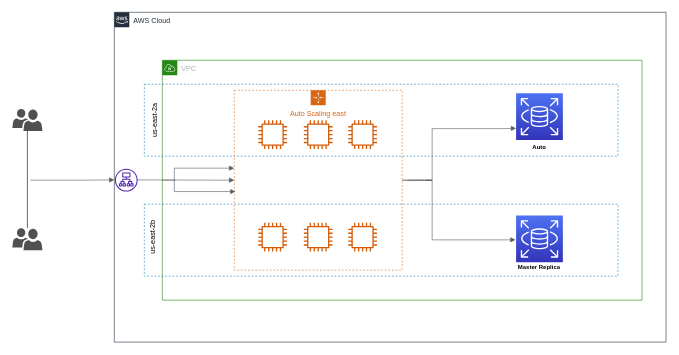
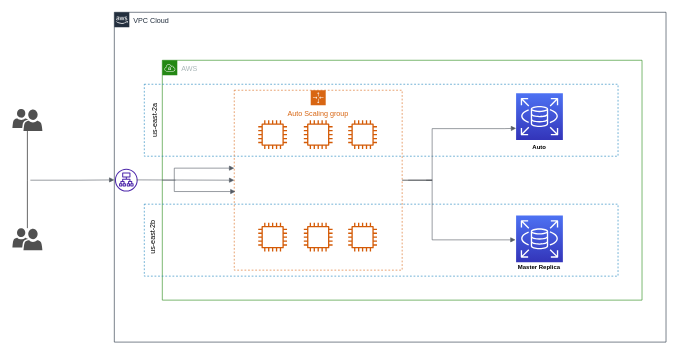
  <mxCell id="0" />
  <mxCell id="1" parent="0" />
- <mxCell id="2" value="AWS Cloud" style="points=[[0,0],[0.25,0],[0.5,0],[0.75,0],[1,0],[1,0.25],[1,0.5],[1,0.75],[1,1],[0.75,1],[0.5,1],[0.25,1],[0,1],[0,0.75],[0,0.5],[0,0.25]];outlineConnect=0;gradientColor=none;html=1;whiteSpace=wrap;fontSize=12;fontStyle=0;container=1;pointerEvents=0;collapsible=0;recursiveResize=0;shape=mxgraph.aws4.group;grIcon=mxgraph.aws4.group_aws_cloud_alt;strokeColor=#232F3E;fillColor=none;verticalAlign=top;align=left;spacingLeft=30;fontColor=#232F3E;dashed=0;" parent="1" vertex="1"><mxGeometry x="190" y="20" width="920" height="550" as="geometry" /></mxCell>
+ <mxCell id="2" value="VPC Cloud" style="points=[[0,0],[0.25,0],[0.5,0],[0.75,0],[1,0],[1,0.25],[1,0.5],[1,0.75],[1,1],[0.75,1],[0.5,1],[0.25,1],[0,1],[0,0.75],[0,0.5],[0,0.25]];outlineConnect=0;gradientColor=none;html=1;whiteSpace=wrap;fontSize=12;fontStyle=0;container=1;pointerEvents=0;collapsible=0;recursiveResize=0;shape=mxgraph.aws4.group;grIcon=mxgraph.aws4.group_aws_cloud_alt;strokeColor=#232F3E;fillColor=none;verticalAlign=top;align=left;spacingLeft=30;fontColor=#232F3E;dashed=0;" parent="1" vertex="1"><mxGeometry x="190" y="20" width="920" height="550" as="geometry" /></mxCell>
  <mxCell id="3" value="" style="sketch=0;outlineConnect=0;fontColor=#232F3E;gradientColor=none;fillColor=#4D27AA;strokeColor=none;dashed=0;verticalLabelPosition=bottom;verticalAlign=top;align=center;html=1;fontSize=12;fontStyle=0;aspect=fixed;pointerEvents=1;shape=mxgraph.aws4.application_load_balancer;" parent="2" vertex="1"><mxGeometry x="1" y="261" width="38" height="38" as="geometry" /></mxCell>
- <mxCell id="4" value="VPC" style="points=[[0,0],[0.25,0],[0.5,0],[0.75,0],[1,0],[1,0.25],[1,0.5],[1,0.75],[1,1],[0.75,1],[0.5,1],[0.25,1],[0,1],[0,0.75],[0,0.5],[0,0.25]];outlineConnect=0;gradientColor=none;html=1;whiteSpace=wrap;fontSize=12;fontStyle=0;container=1;pointerEvents=0;collapsible=0;recursiveResize=0;shape=mxgraph.aws4.group;grIcon=mxgraph.aws4.group_vpc;strokeColor=#248814;fillColor=none;verticalAlign=top;align=left;spacingLeft=30;fontColor=#AAB7B8;dashed=0;" parent="1" vertex="1"><mxGeometry y="100" width="800" height="400" as="geometry" x="270" /></mxCell>
+ <mxCell id="4" value="AWS" style="points=[[0,0],[0.25,0],[0.5,0],[0.75,0],[1,0],[1,0.25],[1,0.5],[1,0.75],[1,1],[0.75,1],[0.5,1],[0.25,1],[0,1],[0,0.75],[0,0.5],[0,0.25]];outlineConnect=0;gradientColor=none;html=1;whiteSpace=wrap;fontSize=12;fontStyle=0;container=1;pointerEvents=0;collapsible=0;recursiveResize=0;shape=mxgraph.aws4.group;grIcon=mxgraph.aws4.group_vpc;strokeColor=#248814;fillColor=none;verticalAlign=top;align=left;spacingLeft=30;fontColor=#AAB7B8;dashed=0;" parent="1" vertex="1"><mxGeometry y="100" width="800" height="400" as="geometry" x="270" /></mxCell>
  <mxCell id="5" value="" style="fillColor=none;strokeColor=#147EBA;dashed=1;verticalAlign=top;fontStyle=0;fontColor=#147EBA;" parent="4" vertex="1"><mxGeometry x="-30" y="40" width="790" height="120" as="geometry" /></mxCell>
  <mxCell id="6" value="" style="fillColor=none;strokeColor=#147EBA;dashed=1;verticalAlign=top;fontStyle=0;fontColor=#147EBA;" parent="4" vertex="1"><mxGeometry x="-30" y="240" width="790" height="120" as="geometry" /></mxCell>
  <mxCell id="7" value="us-east-2a" style="text;html=1;strokeColor=none;fillColor=none;align=center;verticalAlign=middle;whiteSpace=wrap;rounded=0;rotation=-90;" parent="4" vertex="1"><mxGeometry x="-43" y="85" width="60" height="30" as="geometry" /></mxCell>
  <mxCell id="8" value="us-east-2b" style="text;html=1;strokeColor=none;fillColor=none;align=center;verticalAlign=middle;whiteSpace=wrap;rounded=0;rotation=-90;" parent="4" vertex="1"><mxGeometry x="-46" y="280" width="60" height="30" as="geometry" /></mxCell>
- <mxCell id="9" value="Auto Scaling east" style="points=[[0,0],[0.25,0],[0.5,0],[0.75,0],[1,0],[1,0.25],[1,0.5],[1,0.75],[1,1],[0.75,1],[0.5,1],[0.25,1],[0,1],[0,0.75],[0,0.5],[0,0.25]];outlineConnect=0;gradientColor=none;html=1;whiteSpace=wrap;fontSize=12;fontStyle=0;container=1;pointerEvents=0;collapsible=0;recursiveResize=0;shape=mxgraph.aws4.groupCenter;grIcon=mxgraph.aws4.group_auto_scaling_group;grStroke=1;strokeColor=#D86613;fillColor=none;verticalAlign=top;align=center;fontColor=#D86613;dashed=1;spacingTop=25;" parent="4" vertex="1"><mxGeometry x="120" y="50" width="280" height="300" as="geometry" /></mxCell>
+ <mxCell id="9" value="Auto Scaling group" style="points=[[0,0],[0.25,0],[0.5,0],[0.75,0],[1,0],[1,0.25],[1,0.5],[1,0.75],[1,1],[0.75,1],[0.5,1],[0.25,1],[0,1],[0,0.75],[0,0.5],[0,0.25]];outlineConnect=0;gradientColor=none;html=1;whiteSpace=wrap;fontSize=12;fontStyle=0;container=1;pointerEvents=0;collapsible=0;recursiveResize=0;shape=mxgraph.aws4.groupCenter;grIcon=mxgraph.aws4.group_auto_scaling_group;grStroke=1;strokeColor=#D86613;fillColor=none;verticalAlign=top;align=center;fontColor=#D86613;dashed=1;spacingTop=25;" parent="4" vertex="1"><mxGeometry x="120" y="50" width="280" height="300" as="geometry" /></mxCell>
  <mxCell id="10" value="" style="sketch=0;outlineConnect=0;fontColor=#232F3E;gradientColor=none;fillColor=#D45B07;strokeColor=none;dashed=0;verticalLabelPosition=bottom;verticalAlign=top;align=center;html=1;fontSize=12;fontStyle=0;aspect=fixed;pointerEvents=1;shape=mxgraph.aws4.instance2;" parent="9" vertex="1"><mxGeometry x="116" y="50" width="48" height="48" as="geometry" /></mxCell>
  <mxCell id="11" value="" style="sketch=0;outlineConnect=0;fontColor=#232F3E;gradientColor=none;fillColor=#D45B07;strokeColor=none;dashed=0;verticalLabelPosition=bottom;verticalAlign=top;align=center;html=1;fontSize=12;fontStyle=0;aspect=fixed;pointerEvents=1;shape=mxgraph.aws4.instance2;" parent="9" vertex="1"><mxGeometry x="40" y="221" width="48" height="48" as="geometry" /></mxCell>
  <mxCell id="12" value="" style="sketch=0;outlineConnect=0;fontColor=#232F3E;gradientColor=none;fillColor=#D45B07;strokeColor=none;dashed=0;verticalLabelPosition=bottom;verticalAlign=top;align=center;html=1;fontSize=12;fontStyle=0;aspect=fixed;pointerEvents=1;shape=mxgraph.aws4.instance2;" parent="9" vertex="1"><mxGeometry x="116" y="221" width="48" height="48" as="geometry" /></mxCell>
  <mxCell id="13" value="" style="sketch=0;outlineConnect=0;fontColor=#232F3E;gradientColor=none;fillColor=#D45B07;strokeColor=none;dashed=0;verticalLabelPosition=bottom;verticalAlign=top;align=center;html=1;fontSize=12;fontStyle=0;aspect=fixed;pointerEvents=1;shape=mxgraph.aws4.instance2;" parent="9" vertex="1"><mxGeometry x="190" y="221" width="48" height="48" as="geometry" /></mxCell>
  <mxCell id="14" value="" style="sketch=0;outlineConnect=0;fontColor=#232F3E;gradientColor=none;fillColor=#D45B07;strokeColor=none;dashed=0;verticalLabelPosition=bottom;verticalAlign=top;align=center;html=1;fontSize=12;fontStyle=0;aspect=fixed;pointerEvents=1;shape=mxgraph.aws4.instance2;" parent="4" vertex="1"><mxGeometry x="160" y="100" width="48" height="48" as="geometry" /></mxCell>
  <mxCell id="15" value="" style="sketch=0;outlineConnect=0;fontColor=#232F3E;gradientColor=none;fillColor=#D45B07;strokeColor=none;dashed=0;verticalLabelPosition=bottom;verticalAlign=top;align=center;html=1;fontSize=12;fontStyle=0;aspect=fixed;pointerEvents=1;shape=mxgraph.aws4.instance2;" parent="4" vertex="1"><mxGeometry x="310" y="100" width="48" height="48" as="geometry" /></mxCell>
  <mxCell id="16" value="" style="sketch=0;points=[[0,0,0],[0.25,0,0],[0.5,0,0],[0.75,0,0],[1,0,0],[0,1,0],[0.25,1,0],[0.5,1,0],[0.75,1,0],[1,1,0],[0,0.25,0],[0,0.5,0],[0,0.75,0],[1,0.25,0],[1,0.5,0],[1,0.75,0]];outlineConnect=0;fontColor=#232F3E;gradientColor=#4D72F3;gradientDirection=north;fillColor=#3334B9;strokeColor=#ffffff;dashed=0;verticalLabelPosition=bottom;verticalAlign=top;align=center;html=1;fontSize=12;fontStyle=0;aspect=fixed;shape=mxgraph.aws4.resourceIcon;resIcon=mxgraph.aws4.rds;" parent="4" vertex="1"><mxGeometry x="590" y="55" width="78" height="78" as="geometry" /></mxCell>
  <mxCell id="17" value="" style="sketch=0;points=[[0,0,0],[0.25,0,0],[0.5,0,0],[0.75,0,0],[1,0,0],[0,1,0],[0.25,1,0],[0.5,1,0],[0.75,1,0],[1,1,0],[0,0.25,0],[0,0.5,0],[0,0.75,0],[1,0.25,0],[1,0.5,0],[1,0.75,0]];outlineConnect=0;fontColor=#232F3E;gradientColor=#4D72F3;gradientDirection=north;fillColor=#3334B9;strokeColor=#ffffff;dashed=0;verticalLabelPosition=bottom;verticalAlign=top;align=center;html=1;fontSize=12;fontStyle=0;aspect=fixed;shape=mxgraph.aws4.resourceIcon;resIcon=mxgraph.aws4.rds;" parent="4" vertex="1"><mxGeometry x="590" y="259" width="78" height="78" as="geometry" /></mxCell>
  <mxCell id="18" value="&lt;b&gt;Auto&lt;/b&gt;" style="text;html=1;strokeColor=none;fillColor=none;align=center;verticalAlign=middle;whiteSpace=wrap;rounded=0;fontSize=10;" parent="4" vertex="1"><mxGeometry x="599" y="130" width="60" height="30" as="geometry" /></mxCell>
  <mxCell id="19" value="Master Replica" style="text;html=1;strokeColor=none;fillColor=none;align=center;verticalAlign=middle;whiteSpace=wrap;rounded=0;fontSize=10;fontStyle=1" parent="4" vertex="1"><mxGeometry x="588" y="330" width="81" height="30" as="geometry" /></mxCell>
  <mxCell id="20" value="" style="edgeStyle=orthogonalEdgeStyle;html=1;endArrow=block;elbow=vertical;startArrow=none;endFill=1;strokeColor=#545B64;rounded=0;fontSize=10;entryX=0;entryY=0.5;entryDx=0;entryDy=0;" parent="4" target="9" edge="1"><mxGeometry width="100" relative="1" as="geometry"><mxPoint x="-43" y="199.5" as="sourcePoint" /><mxPoint x="57" y="199.5" as="targetPoint" /></mxGeometry></mxCell>
  <mxCell id="21" value="" style="edgeStyle=orthogonalEdgeStyle;html=1;endArrow=block;elbow=vertical;startArrow=none;endFill=1;strokeColor=#545B64;rounded=0;fontSize=10;entryX=0;entryY=0.75;entryDx=0;entryDy=0;entryPerimeter=0;" parent="4" target="16" edge="1"><mxGeometry width="100" relative="1" as="geometry"><mxPoint x="440" y="200.1" as="sourcePoint" /><mxPoint x="570" y="120" as="targetPoint" /><Array as="points"><mxPoint x="450" y="200" /><mxPoint x="450" y="114" /><mxPoint x="570" y="114" /></Array></mxGeometry></mxCell>
  <mxCell id="22" value="" style="sketch=0;pointerEvents=1;shadow=0;dashed=0;html=1;strokeColor=none;labelPosition=center;verticalLabelPosition=bottom;verticalAlign=top;align=center;fillColor=#505050;shape=mxgraph.mscae.intune.user_group;fontSize=10;" parent="1" vertex="1"><mxGeometry x="20" y="181" width="50" height="37" as="geometry" /></mxCell>
  <mxCell id="23" value="" style="sketch=0;pointerEvents=1;shadow=0;dashed=0;html=1;strokeColor=none;labelPosition=center;verticalLabelPosition=bottom;verticalAlign=top;align=center;fillColor=#505050;shape=mxgraph.mscae.intune.user_group;fontSize=10;" parent="1" vertex="1"><mxGeometry x="20" y="380" width="50" height="37" as="geometry" /></mxCell>
  <mxCell id="24" value="" style="edgeStyle=orthogonalEdgeStyle;html=1;endArrow=block;elbow=vertical;startArrow=none;endFill=1;strokeColor=#545B64;rounded=0;fontSize=10;" parent="1" edge="1"><mxGeometry width="100" relative="1" as="geometry"><mxPoint x="50" y="300" as="sourcePoint" /><mxPoint x="190" y="299.5" as="targetPoint" /><Array as="points"><mxPoint x="130" y="300" /></Array></mxGeometry></mxCell>
  <mxCell id="25" value="" style="endArrow=none;html=1;rounded=0;fontSize=10;entryX=0.5;entryY=1;entryDx=0;entryDy=0;entryPerimeter=0;" parent="1" target="22" edge="1"><mxGeometry width="50" height="50" relative="1" as="geometry"><mxPoint x="45" y="300" as="sourcePoint" /><mxPoint x="60" y="230" as="targetPoint" /></mxGeometry></mxCell>
  <mxCell id="26" value="" style="endArrow=none;html=1;rounded=0;fontSize=10;exitX=0.5;exitY=0;exitDx=0;exitDy=0;exitPerimeter=0;" parent="1" source="23" edge="1"><mxGeometry width="50" height="50" relative="1" as="geometry"><mxPoint x="40" y="370" as="sourcePoint" /><mxPoint x="45" y="300" as="targetPoint" /></mxGeometry></mxCell>
  <mxCell id="27" value="" style="edgeStyle=orthogonalEdgeStyle;html=1;endArrow=block;elbow=vertical;startArrow=none;endFill=1;strokeColor=#545B64;rounded=0;fontSize=10;entryX=0;entryY=0.433;entryDx=0;entryDy=0;entryPerimeter=0;" parent="1" target="9" edge="1"><mxGeometry width="100" relative="1" as="geometry"><mxPoint y="300" as="sourcePoint" x="270" /><mxPoint x="400" y="292" as="targetPoint" /><Array as="points"><mxPoint x="290" y="300" /><mxPoint x="290" y="280" /></Array></mxGeometry></mxCell>
  <mxCell id="28" value="" style="edgeStyle=orthogonalEdgeStyle;html=1;endArrow=block;elbow=vertical;startArrow=none;endFill=1;strokeColor=#545B64;rounded=0;fontSize=10;entryX=0;entryY=0.433;entryDx=0;entryDy=0;entryPerimeter=0;" parent="1" edge="1"><mxGeometry width="100" relative="1" as="geometry"><mxPoint x="292" y="300" as="sourcePoint" /><mxPoint x="392" y="318.9" as="targetPoint" /><Array as="points"><mxPoint x="290" y="300" /><mxPoint x="290" y="319" /></Array></mxGeometry></mxCell>
  <mxCell id="29" value="" style="endArrow=none;html=1;rounded=0;fontSize=10;" parent="1" source="9" edge="1"><mxGeometry width="50" height="50" relative="1" as="geometry"><mxPoint x="670" y="350" as="sourcePoint" /><mxPoint x="720" y="300" as="targetPoint" /></mxGeometry></mxCell>
  <mxCell id="30" value="" style="edgeStyle=orthogonalEdgeStyle;html=1;endArrow=block;elbow=vertical;startArrow=none;endFill=1;strokeColor=#545B64;rounded=0;fontSize=10;entryX=0;entryY=0.75;entryDx=0;entryDy=0;entryPerimeter=0;" parent="1" edge="1"><mxGeometry width="100" relative="1" as="geometry"><mxPoint x="680" y="300" as="sourcePoint" /><mxPoint x="859" y="399.5" as="targetPoint" /><Array as="points"><mxPoint x="720" y="300" /><mxPoint x="720" y="400" /></Array></mxGeometry></mxCell>
